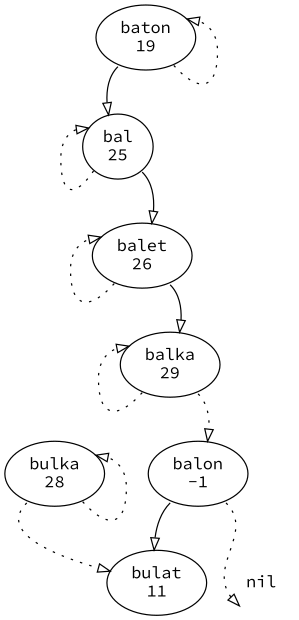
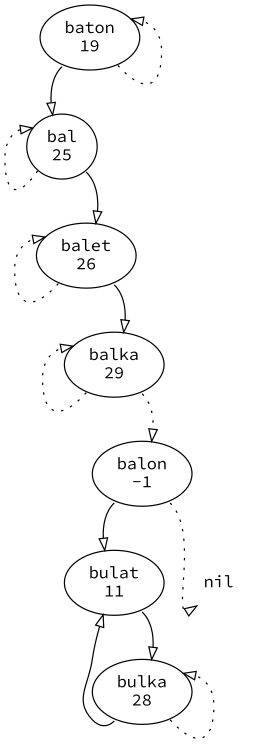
  strict digraph {
    fontname="Source Code Pro"
    node [fontname="Source Code Pro"]
    edge [arrowhead=empty fontname="Source Code Pro" style=dotted tailport=se weight=1]
    n1 [label=nil shape=plaintext]
    n2 [label="balon\n-1"]
    n3 [label="bulat\n11"]
    n4 [label="bulka\n28"]
    n5 [label="baton\n19"]
    n6 [label="bal\n25"]
    n7 [label="balet\n26"]
    n8 [label="balka\n29"]
    n2 -> n1 [headport=sw weight=""]
    n2 -> n3 [tailport=sw weight=2 style=""]
-   n4 -> n3 [tailport=sw]
+   n3 -> n4 [weight=2 style=""]
+   n4 -> n3 [style=solid tailport=sw]
    n4 -> n4
    n5 -> n5
    n5 -> n6 [tailport=sw weight=2 style=""]
    n6 -> n6 [tailport=sw]
    n6 -> n7 [weight=2 style=""]
    n7 -> n7 [tailport=sw]
    n7 -> n8 [weight=2 style=""]
    n8 -> n2
    n8 -> n8 [tailport=sw]
  }
